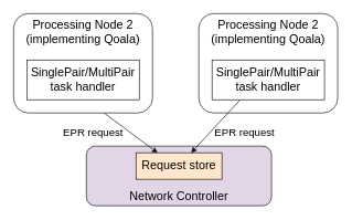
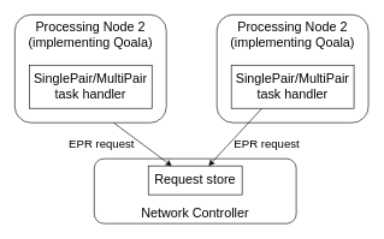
  <mxCell id="0" />
  <mxCell id="1" parent="0" />
- <mxCell id="2" value="Network Controller" style="rounded=1;whiteSpace=wrap;html=1;verticalAlign=bottom;fontSize=18;fillColor=#e1d5e7;" parent="1" vertex="1"><mxGeometry x="130" y="220" width="280" height="90" as="geometry" /></mxCell>
+ <mxCell id="2" value="Network Controller" style="rounded=1;whiteSpace=wrap;html=1;verticalAlign=bottom;fontSize=18;" parent="1" vertex="1"><mxGeometry x="130" y="220" width="280" height="90" as="geometry" /></mxCell>
  <mxCell id="3" value="EPR request" style="edgeStyle=none;html=1;exitX=0.75;exitY=1;exitDx=0;exitDy=0;entryX=0.25;entryY=0;entryDx=0;entryDy=0;fontSize=16;labelBackgroundColor=none;" parent="1" target="6" edge="1"><mxGeometry x="-0.435" y="-34" relative="1" as="geometry"><mxPoint x="130" y="150" as="sourcePoint" /><mxPoint as="offset" /></mxGeometry></mxCell>
  <mxCell id="4" value="Processing Node 2&lt;br style=&quot;font-size: 18px;&quot;&gt;(implementing Qoala)" style="rounded=1;whiteSpace=wrap;html=1;verticalAlign=top;fontSize=18;" parent="1" vertex="1"><mxGeometry x="300" y="20" width="210" height="150" as="geometry" /></mxCell>
  <mxCell id="5" value="SinglePair/MultiPair task handler" style="rounded=0;whiteSpace=wrap;html=1;fontSize=18;" parent="1" vertex="1"><mxGeometry x="320" y="90" width="170" height="60" as="geometry" /></mxCell>
- <mxCell id="6" value="Request store" style="rounded=0;whiteSpace=wrap;html=1;fontSize=18;fillColor=#ffe6cc;" parent="1" vertex="1"><mxGeometry x="205" y="230" width="130" height="40" as="geometry" /></mxCell>
+ <mxCell id="6" value="Request store" style="rounded=0;whiteSpace=wrap;html=1;fontSize=18;" parent="1" vertex="1"><mxGeometry x="205" y="230" width="130" height="40" as="geometry" /></mxCell>
  <mxCell id="7" value="EPR request" style="edgeStyle=none;html=1;exitX=0.25;exitY=1;exitDx=0;exitDy=0;fontSize=16;labelBackgroundColor=none;" parent="1" source="5" target="6" edge="1"><mxGeometry x="-0.42" y="39" relative="1" as="geometry"><mxPoint x="380" y="115" as="sourcePoint" /><mxPoint as="offset" /></mxGeometry></mxCell>
  <mxCell id="8" value="Processing Node 2&lt;br style=&quot;font-size: 18px;&quot;&gt;(implementing Qoala)" style="rounded=1;whiteSpace=wrap;html=1;verticalAlign=top;fontSize=18;" vertex="1" parent="1"><mxGeometry x="20" y="20" width="210" height="150" as="geometry" /></mxCell>
  <mxCell id="9" value="SinglePair/MultiPair task handler" style="rounded=0;whiteSpace=wrap;html=1;fontSize=18;" vertex="1" parent="1"><mxGeometry x="40" y="90" width="170" height="60" as="geometry" /></mxCell>
